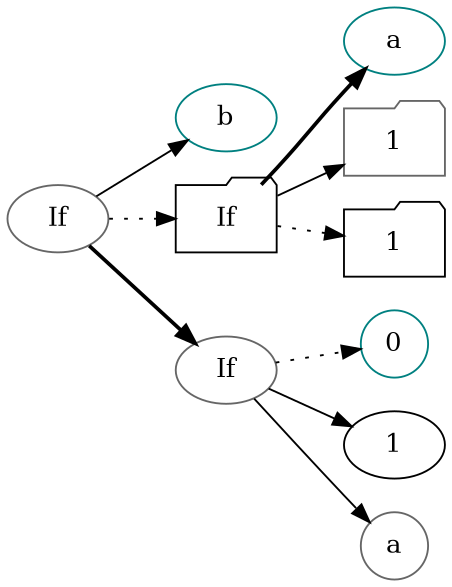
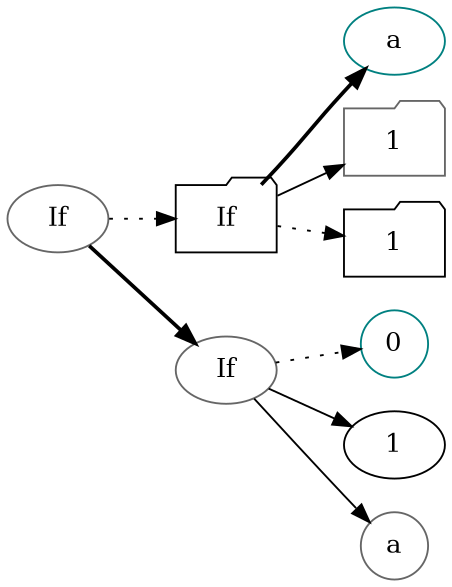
  digraph {
    rankdir=LR
    node [color=gray40 shape=ellipse]
    edge [style=solid]
    n1 [label=If]
-   n2 [label=b color=teal]
    n3 [label=If color=black shape=folder]
    n4 [label=If]
    n5 [label=a color=teal]
    n6 [label=1 shape=folder]
    n7 [label=1 color=black shape=folder]
    n8 [label=0 color=teal shape=circle]
    n9 [label=1 color=black]
    n10 [label=a shape=circle]
-   n1 -> n2
    n1 -> n3 [style=dotted]
    n1 -> n4 [style=bold]
    n3 -> n5 [style=bold]
    n3 -> n6
    n3 -> n7 [style=dotted]
    n4 -> n8 [style=dotted]
    n4 -> n9
    n4 -> n10
  }
